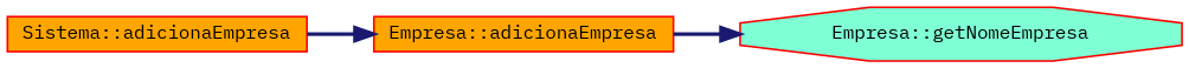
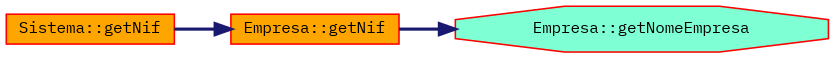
  digraph {
    fontname="IBM Plex Mono"
    rankdir=LR
    node [color=red fillcolor=orange fontname="IBM Plex Mono" fontsize=10 shape=box style=filled]
    edge [arrowhead=normal color=midnightblue fontname="IBM Plex Mono" fontsize=10 labelfontname=Helvetica labelfontsize=10 style=bold]
-   n1 [fontcolor=black height=0.2 label="Sistema::adicionaEmpresa" width=0.4]
-   n2 [height=0.2 label="Empresa::adicionaEmpresa" width=0.4]
+   n1 [fontcolor=black height=0.2 label="Sistema::getNif" width=0.4]
+   n2 [height=0.2 label="Empresa::getNif" width=0.4]
    n3 [fillcolor=aquamarine height=0.2 label="Empresa::getNomeEmpresa" shape=octagon width=0.4]
    n1 -> n2
    n2 -> n3
  }
